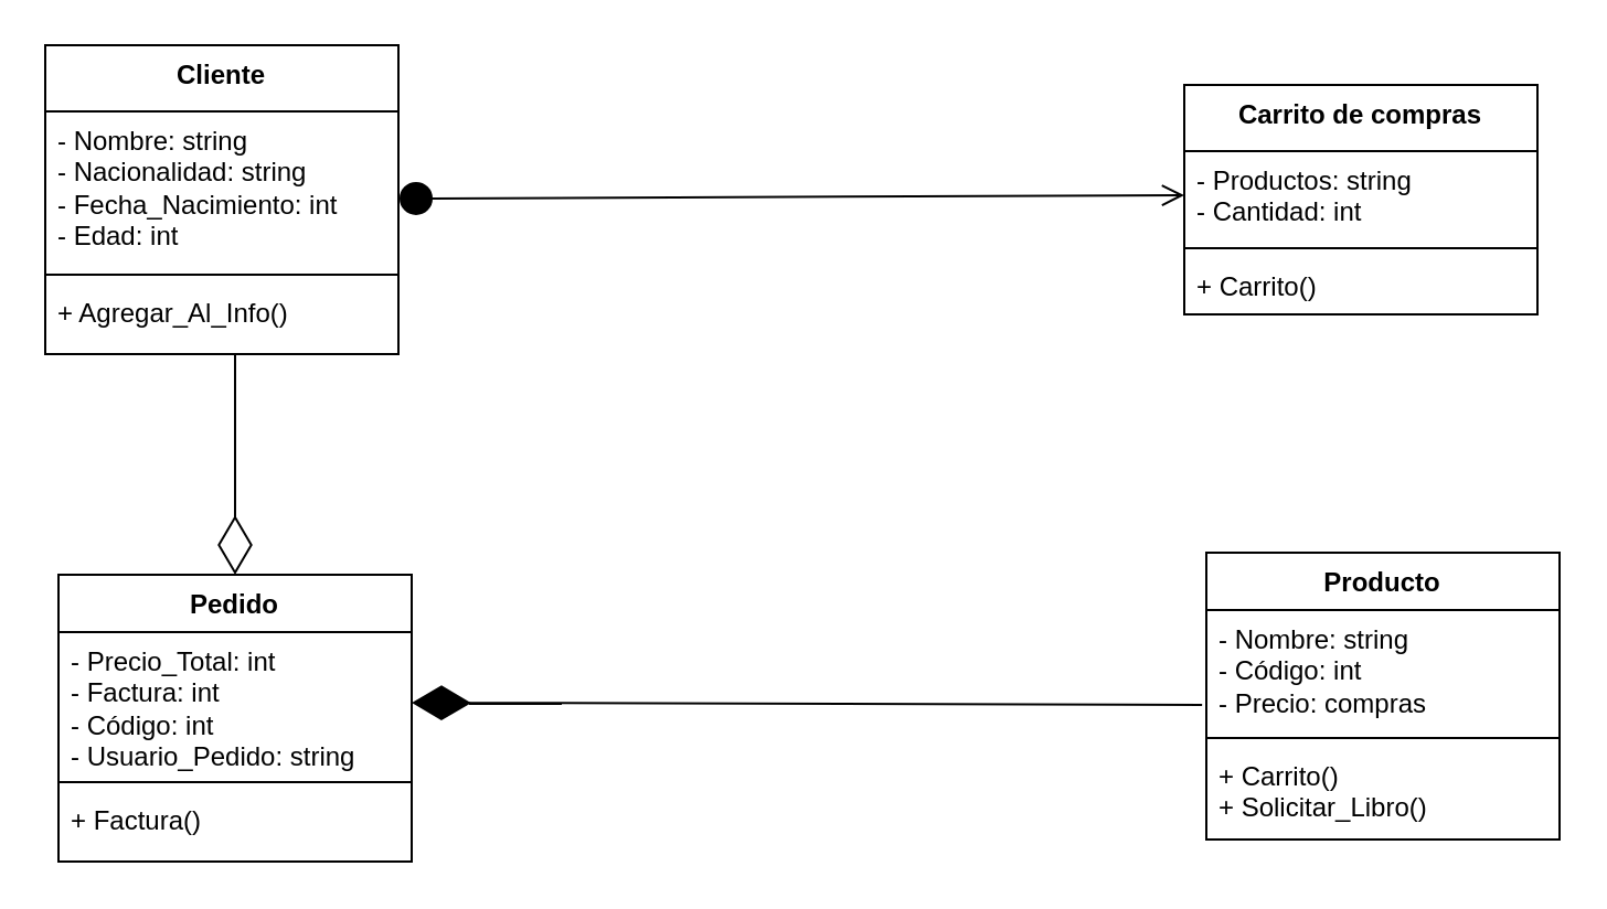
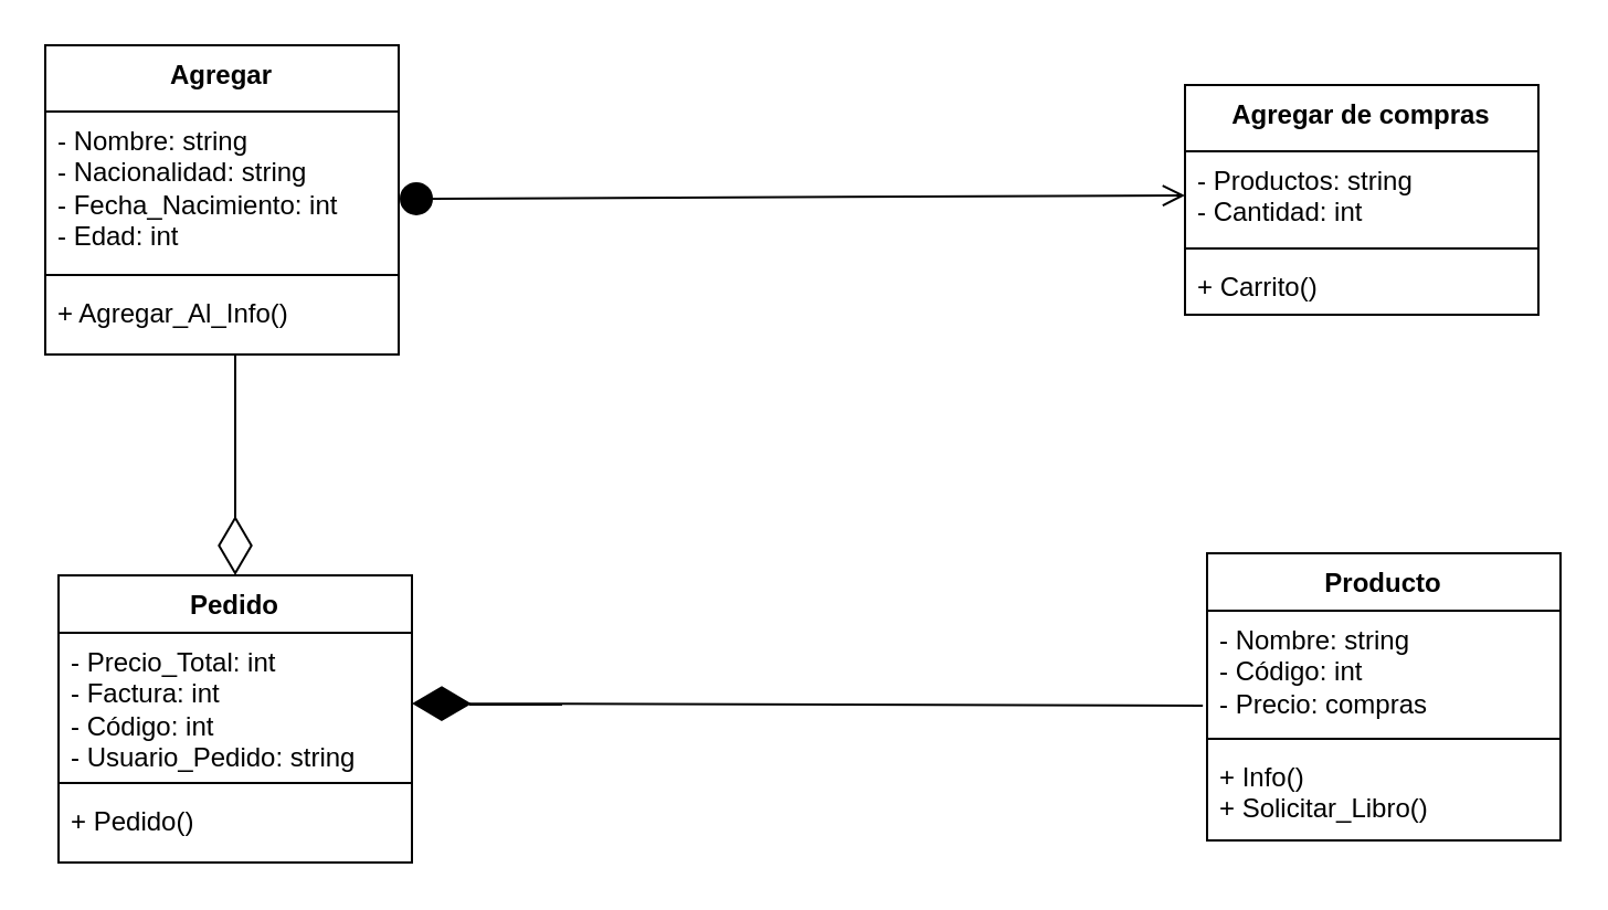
  <mxCell id="0" />
  <mxCell id="1" parent="0" />
- <mxCell id="2" value="Carrito de compras" style="swimlane;fontStyle=1;align=center;verticalAlign=top;childLayout=stackLayout;horizontal=1;startSize=30;horizontalStack=0;resizeParent=1;resizeParentMax=0;resizeLast=0;collapsible=1;marginBottom=0;whiteSpace=wrap;html=1;" vertex="1" parent="1"><mxGeometry x="536" y="38" width="160" height="104" as="geometry" /></mxCell>
+ <mxCell id="2" value="Agregar de compras" style="swimlane;fontStyle=1;align=center;verticalAlign=top;childLayout=stackLayout;horizontal=1;startSize=30;horizontalStack=0;resizeParent=1;resizeParentMax=0;resizeLast=0;collapsible=1;marginBottom=0;whiteSpace=wrap;html=1;" vertex="1" parent="1"><mxGeometry x="536" y="38" width="160" height="104" as="geometry" /></mxCell>
  <mxCell id="3" value="- Productos: string&lt;div&gt;- Cantidad: int&lt;/div&gt;&lt;div&gt;&lt;br&gt;&lt;/div&gt;" style="text;strokeColor=none;fillColor=none;align=left;verticalAlign=top;spacingLeft=4;spacingRight=4;overflow=hidden;rotatable=0;points=[[0,0.5],[1,0.5]];portConstraint=eastwest;whiteSpace=wrap;html=1;" vertex="1" parent="2"><mxGeometry y="30" width="160" height="40" as="geometry" /></mxCell>
  <mxCell id="4" value="" style="line;strokeWidth=1;fillColor=none;align=left;verticalAlign=middle;spacingTop=-1;spacingLeft=3;spacingRight=3;rotatable=0;labelPosition=right;points=[];portConstraint=eastwest;strokeColor=inherit;" vertex="1" parent="2"><mxGeometry y="70" width="160" height="8" as="geometry" /></mxCell>
  <mxCell id="5" value="+ Carrito()" style="text;strokeColor=none;fillColor=none;align=left;verticalAlign=top;spacingLeft=4;spacingRight=4;overflow=hidden;rotatable=0;points=[[0,0.5],[1,0.5]];portConstraint=eastwest;whiteSpace=wrap;html=1;" vertex="1" parent="2"><mxGeometry y="78" width="160" height="26" as="geometry" /></mxCell>
- <mxCell id="6" value="Cliente" style="swimlane;fontStyle=1;align=center;verticalAlign=top;childLayout=stackLayout;horizontal=1;startSize=30;horizontalStack=0;resizeParent=1;resizeParentMax=0;resizeLast=0;collapsible=1;marginBottom=0;whiteSpace=wrap;html=1;" vertex="1" parent="1"><mxGeometry x="20" y="20" width="160" height="140" as="geometry"><mxRectangle x="240" y="130" width="70" height="30" as="alternateBounds" /></mxGeometry></mxCell>
+ <mxCell id="6" value="Agregar" style="swimlane;fontStyle=1;align=center;verticalAlign=top;childLayout=stackLayout;horizontal=1;startSize=30;horizontalStack=0;resizeParent=1;resizeParentMax=0;resizeLast=0;collapsible=1;marginBottom=0;whiteSpace=wrap;html=1;" vertex="1" parent="1"><mxGeometry x="20" y="20" width="160" height="140" as="geometry"><mxRectangle x="240" y="130" width="70" height="30" as="alternateBounds" /></mxGeometry></mxCell>
  <mxCell id="7" value="- Nombre: string&lt;div&gt;- Nacionalidad: string&lt;/div&gt;&lt;div&gt;- Fecha_Nacimiento: int&lt;/div&gt;&lt;div&gt;- Edad: int&lt;/div&gt;" style="text;strokeColor=none;fillColor=none;align=left;verticalAlign=top;spacingLeft=4;spacingRight=4;overflow=hidden;rotatable=0;points=[[0,0.5],[1,0.5]];portConstraint=eastwest;whiteSpace=wrap;html=1;" vertex="1" parent="6"><mxGeometry y="30" width="160" height="70" as="geometry" /></mxCell>
  <mxCell id="8" value="" style="line;strokeWidth=1;fillColor=none;align=left;verticalAlign=middle;spacingTop=-1;spacingLeft=3;spacingRight=3;rotatable=0;labelPosition=right;points=[];portConstraint=eastwest;strokeColor=inherit;" vertex="1" parent="6"><mxGeometry y="100" width="160" height="8" as="geometry" /></mxCell>
  <mxCell id="9" value="+ Agregar_Al_Info()&lt;div&gt;&lt;br&gt;&lt;/div&gt;" style="text;strokeColor=none;fillColor=none;align=left;verticalAlign=top;spacingLeft=4;spacingRight=4;overflow=hidden;rotatable=0;points=[[0,0.5],[1,0.5]];portConstraint=eastwest;whiteSpace=wrap;html=1;" vertex="1" parent="6"><mxGeometry y="108" width="160" height="32" as="geometry" /></mxCell>
  <mxCell id="10" value="Producto" style="swimlane;fontStyle=1;align=center;verticalAlign=top;childLayout=stackLayout;horizontal=1;startSize=26;horizontalStack=0;resizeParent=1;resizeParentMax=0;resizeLast=0;collapsible=1;marginBottom=0;whiteSpace=wrap;html=1;" vertex="1" parent="1"><mxGeometry x="546" y="250" width="160" height="130" as="geometry" /></mxCell>
  <mxCell id="11" value="- Nombre: string&lt;div&gt;- Código: int&lt;/div&gt;&lt;div&gt;- Precio: compras&lt;/div&gt;" style="text;strokeColor=none;fillColor=none;align=left;verticalAlign=top;spacingLeft=4;spacingRight=4;overflow=hidden;rotatable=0;points=[[0,0.5],[1,0.5]];portConstraint=eastwest;whiteSpace=wrap;html=1;" vertex="1" parent="10"><mxGeometry y="26" width="160" height="54" as="geometry" /></mxCell>
  <mxCell id="12" value="" style="line;strokeWidth=1;fillColor=none;align=left;verticalAlign=middle;spacingTop=-1;spacingLeft=3;spacingRight=3;rotatable=0;labelPosition=right;points=[];portConstraint=eastwest;strokeColor=inherit;" vertex="1" parent="10"><mxGeometry y="80" width="160" height="8" as="geometry" /></mxCell>
- <mxCell id="13" value="+ Carrito()&lt;div&gt;+ Solicitar_Libro()&lt;/div&gt;" style="text;strokeColor=none;fillColor=none;align=left;verticalAlign=top;spacingLeft=4;spacingRight=4;overflow=hidden;rotatable=0;points=[[0,0.5],[1,0.5]];portConstraint=eastwest;whiteSpace=wrap;html=1;" vertex="1" parent="10"><mxGeometry y="88" width="160" height="42" as="geometry" /></mxCell>
+ <mxCell id="13" value="+ Info()&lt;div&gt;+ Solicitar_Libro()&lt;/div&gt;" style="text;strokeColor=none;fillColor=none;align=left;verticalAlign=top;spacingLeft=4;spacingRight=4;overflow=hidden;rotatable=0;points=[[0,0.5],[1,0.5]];portConstraint=eastwest;whiteSpace=wrap;html=1;" vertex="1" parent="10"><mxGeometry y="88" width="160" height="42" as="geometry" /></mxCell>
  <mxCell id="14" value="Pedido" style="swimlane;fontStyle=1;align=center;verticalAlign=top;childLayout=stackLayout;horizontal=1;startSize=26;horizontalStack=0;resizeParent=1;resizeParentMax=0;resizeLast=0;collapsible=1;marginBottom=0;whiteSpace=wrap;html=1;" vertex="1" parent="1"><mxGeometry x="26" y="260" width="160" height="130" as="geometry" /></mxCell>
  <mxCell id="15" value="- Precio_Total: int&lt;div&gt;- Factura: int&lt;/div&gt;&lt;div&gt;- Código: int&lt;/div&gt;&lt;div&gt;- Usuario_Pedido: string&lt;/div&gt;" style="text;strokeColor=none;fillColor=none;align=left;verticalAlign=top;spacingLeft=4;spacingRight=4;overflow=hidden;rotatable=0;points=[[0,0.5],[1,0.5]];portConstraint=eastwest;whiteSpace=wrap;html=1;" vertex="1" parent="14"><mxGeometry y="26" width="160" height="64" as="geometry" /></mxCell>
  <mxCell id="16" value="" style="line;strokeWidth=1;fillColor=none;align=left;verticalAlign=middle;spacingTop=-1;spacingLeft=3;spacingRight=3;rotatable=0;labelPosition=right;points=[];portConstraint=eastwest;strokeColor=inherit;" vertex="1" parent="14"><mxGeometry y="90" width="160" height="8" as="geometry" /></mxCell>
- <mxCell id="17" value="+ Factura()&lt;div&gt;&lt;br&gt;&lt;/div&gt;" style="text;strokeColor=none;fillColor=none;align=left;verticalAlign=top;spacingLeft=4;spacingRight=4;overflow=hidden;rotatable=0;points=[[0,0.5],[1,0.5]];portConstraint=eastwest;whiteSpace=wrap;html=1;" vertex="1" parent="14"><mxGeometry y="98" width="160" height="32" as="geometry" /></mxCell>
+ <mxCell id="17" value="+ Pedido()&lt;div&gt;&lt;br&gt;&lt;/div&gt;" style="text;strokeColor=none;fillColor=none;align=left;verticalAlign=top;spacingLeft=4;spacingRight=4;overflow=hidden;rotatable=0;points=[[0,0.5],[1,0.5]];portConstraint=eastwest;whiteSpace=wrap;html=1;" vertex="1" parent="14"><mxGeometry y="98" width="160" height="32" as="geometry" /></mxCell>
  <mxCell id="18" value="" style="html=1;verticalAlign=bottom;startArrow=circle;startFill=1;endArrow=open;startSize=6;endSize=8;curved=0;rounded=0;entryX=0;entryY=0.5;entryDx=0;entryDy=0;" edge="1" parent="1" target="3"><mxGeometry width="80" relative="1" as="geometry"><mxPoint x="180" y="89.5" as="sourcePoint" /><mxPoint x="260" y="89.5" as="targetPoint" /></mxGeometry></mxCell>
  <mxCell id="19" value="" style="endArrow=diamondThin;endFill=0;endSize=24;html=1;rounded=0;" edge="1" parent="1"><mxGeometry width="160" relative="1" as="geometry"><mxPoint x="106" y="160" as="sourcePoint" /><mxPoint x="106" y="260" as="targetPoint" /></mxGeometry></mxCell>
  <mxCell id="20" value="" style="endArrow=diamondThin;endFill=1;endSize=24;html=1;rounded=0;entryX=1;entryY=0.5;entryDx=0;entryDy=0;exitX=-0.012;exitY=0.796;exitDx=0;exitDy=0;exitPerimeter=0;" edge="1" parent="1" source="11" target="15"><mxGeometry width="160" relative="1" as="geometry"><mxPoint x="256" y="314.5" as="sourcePoint" /><mxPoint x="416" y="314.5" as="targetPoint" /></mxGeometry></mxCell>
